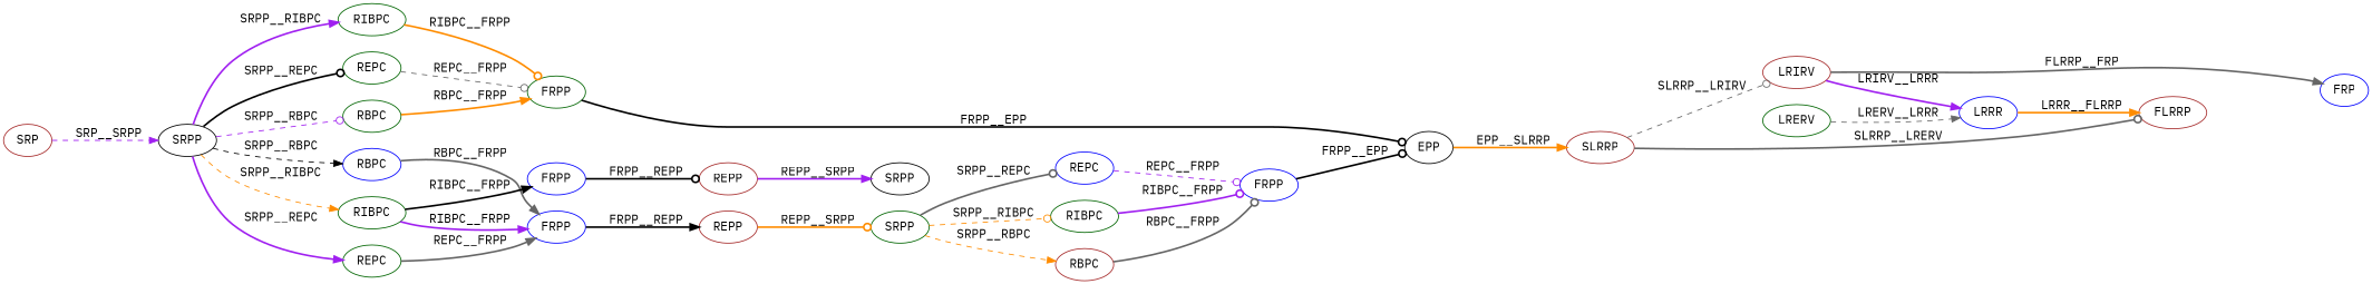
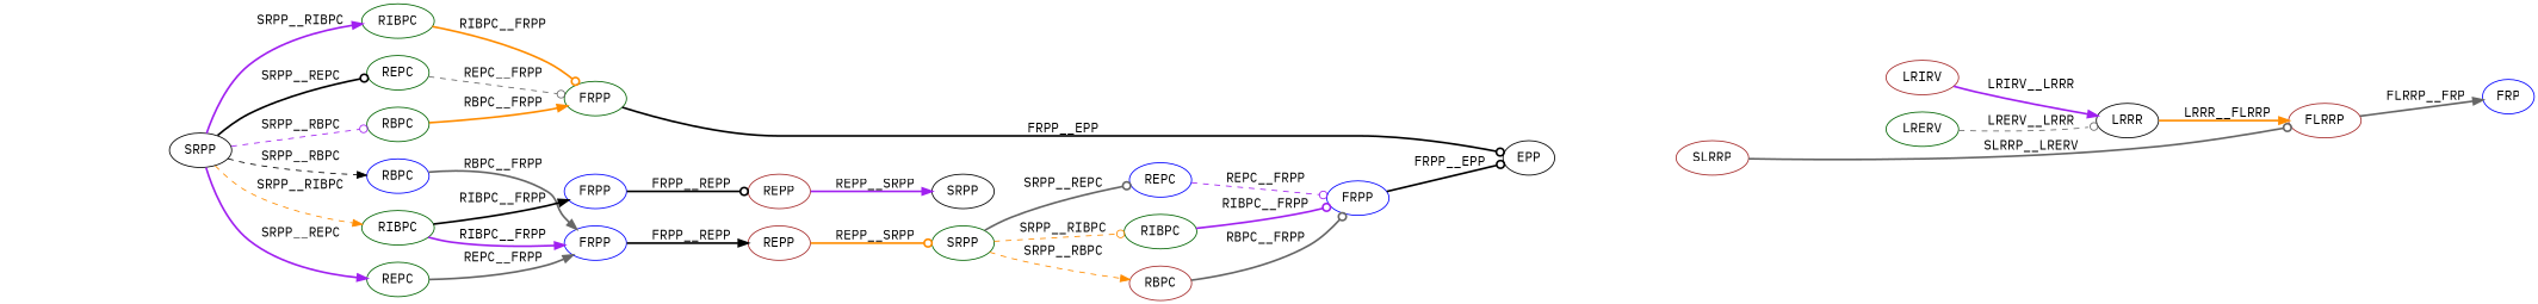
  digraph {
    fontname="IBM Plex Mono"
    rankdir=LR
    node [color=darkgreen fontcolor=black fontname="IBM Plex Mono"]
    edge [arrowhead=normal color=purple fontcolor=black fontname="IBM Plex Mono" style=bold]
-   n1 [color=brown label=SRP]
    n2 [color=black label=SRPP]
    n3 [color=blue label=RBPC]
    n4 [label=REPC]
    n5 [label=RIBPC]
    n6 [label=REPC]
    n7 [label=RBPC]
    n8 [label=RIBPC]
    n9 [color=blue label=FRPP]
    n10 [color=blue label=FRPP]
    n11 [label=FRPP]
    n12 [color=brown label=REPP]
    n13 [color=brown label=REPP]
    n14 [label=SRPP]
    n15 [label=RIBPC]
    n16 [color=brown label=RBPC]
    n17 [color=blue label=REPC]
    n18 [color=black label=SRPP]
    n19 [color=black label=EPP]
    n20 [color=blue label=FRPP]
    n21 [color=brown label=SLRRP]
    n22 [color=brown label=LRIRV]
    n23 [color=brown label=FLRRP]
    n24 [label=LRERV]
-   n25 [color=blue label=LRRR]
+   n25 [color=black label=LRRR]
    n26 [color=blue label=FRP]
-   n1 -> n2 [label=" SRP__SRPP" style=dashed]
    n2 -> n3 [color=black label=" SRPP__RBPC" style=dashed]
    n2 -> n4 [label=" SRPP__REPC"]
    n2 -> n5 [color=darkorange label=" SRPP__RIBPC" style=dashed]
    n2 -> n6 [arrowhead=odot color=black label=" SRPP__REPC"]
    n2 -> n7 [arrowhead=odot label=" SRPP__RBPC" style=dashed]
    n2 -> n8 [label=" SRPP__RIBPC"]
    n3 -> n9 [color=gray40 label=" RBPC__FRPP"]
    n4 -> n9 [color=gray40 label=" REPC__FRPP"]
    n5 -> n9 [label=" RIBPC__FRPP"]
    n5 -> n10 [color=black label=" RIBPC__FRPP"]
    n6 -> n11 [arrowhead=odot color=gray40 label=" REPC__FRPP" style=dashed]
    n7 -> n11 [color=darkorange label=" RBPC__FRPP"]
    n8 -> n11 [arrowhead=odot color=darkorange label=" RIBPC__FRPP"]
    n9 -> n12 [color=black label=" FRPP__REPP"]
    n10 -> n13 [arrowhead=odot color=black label=" FRPP__REPP"]
    n11 -> n19 [arrowhead=odot color=black label=" FRPP__EPP"]
    n12 -> n14 [arrowhead=odot color=darkorange label=" REPP__SRPP"]
    n13 -> n18 [label=" REPP__SRPP"]
    n14 -> n15 [arrowhead=odot color=darkorange label=" SRPP__RIBPC" style=dashed]
    n14 -> n16 [color=darkorange label=" SRPP__RBPC" style=dashed]
    n14 -> n17 [arrowhead=odot color=gray40 label=" SRPP__REPC"]
    n15 -> n20 [arrowhead=odot label=" RIBPC__FRPP"]
    n16 -> n20 [arrowhead=odot color=gray40 label=" RBPC__FRPP"]
    n17 -> n20 [arrowhead=odot label=" REPC__FRPP" style=dashed]
-   n19 -> n21 [color=darkorange label=" EPP__SLRRP"]
    n20 -> n19 [arrowhead=odot color=black label=" FRPP__EPP"]
-   n21 -> n22 [arrowhead=odot color=gray40 label=" SLRRP__LRIRV" style=dashed]
    n21 -> n23 [arrowhead=odot color=gray40 label=" SLRRP__LRERV"]
    n22 -> n25 [label=" LRIRV__LRRR"]
-   n22 -> n26 [color=gray40 label=" FLRRP__FRP"]
-   n24 -> n25 [color=gray40 label=" LRERV__LRRR" style=dashed]
+   n23 -> n26 [color=gray40 label=" FLRRP__FRP"]
+   n24 -> n25 [arrowhead=odot color=gray40 label=" LRERV__LRRR" style=dashed]
    n25 -> n23 [color=darkorange label=" LRRR__FLRRP"]
  }
